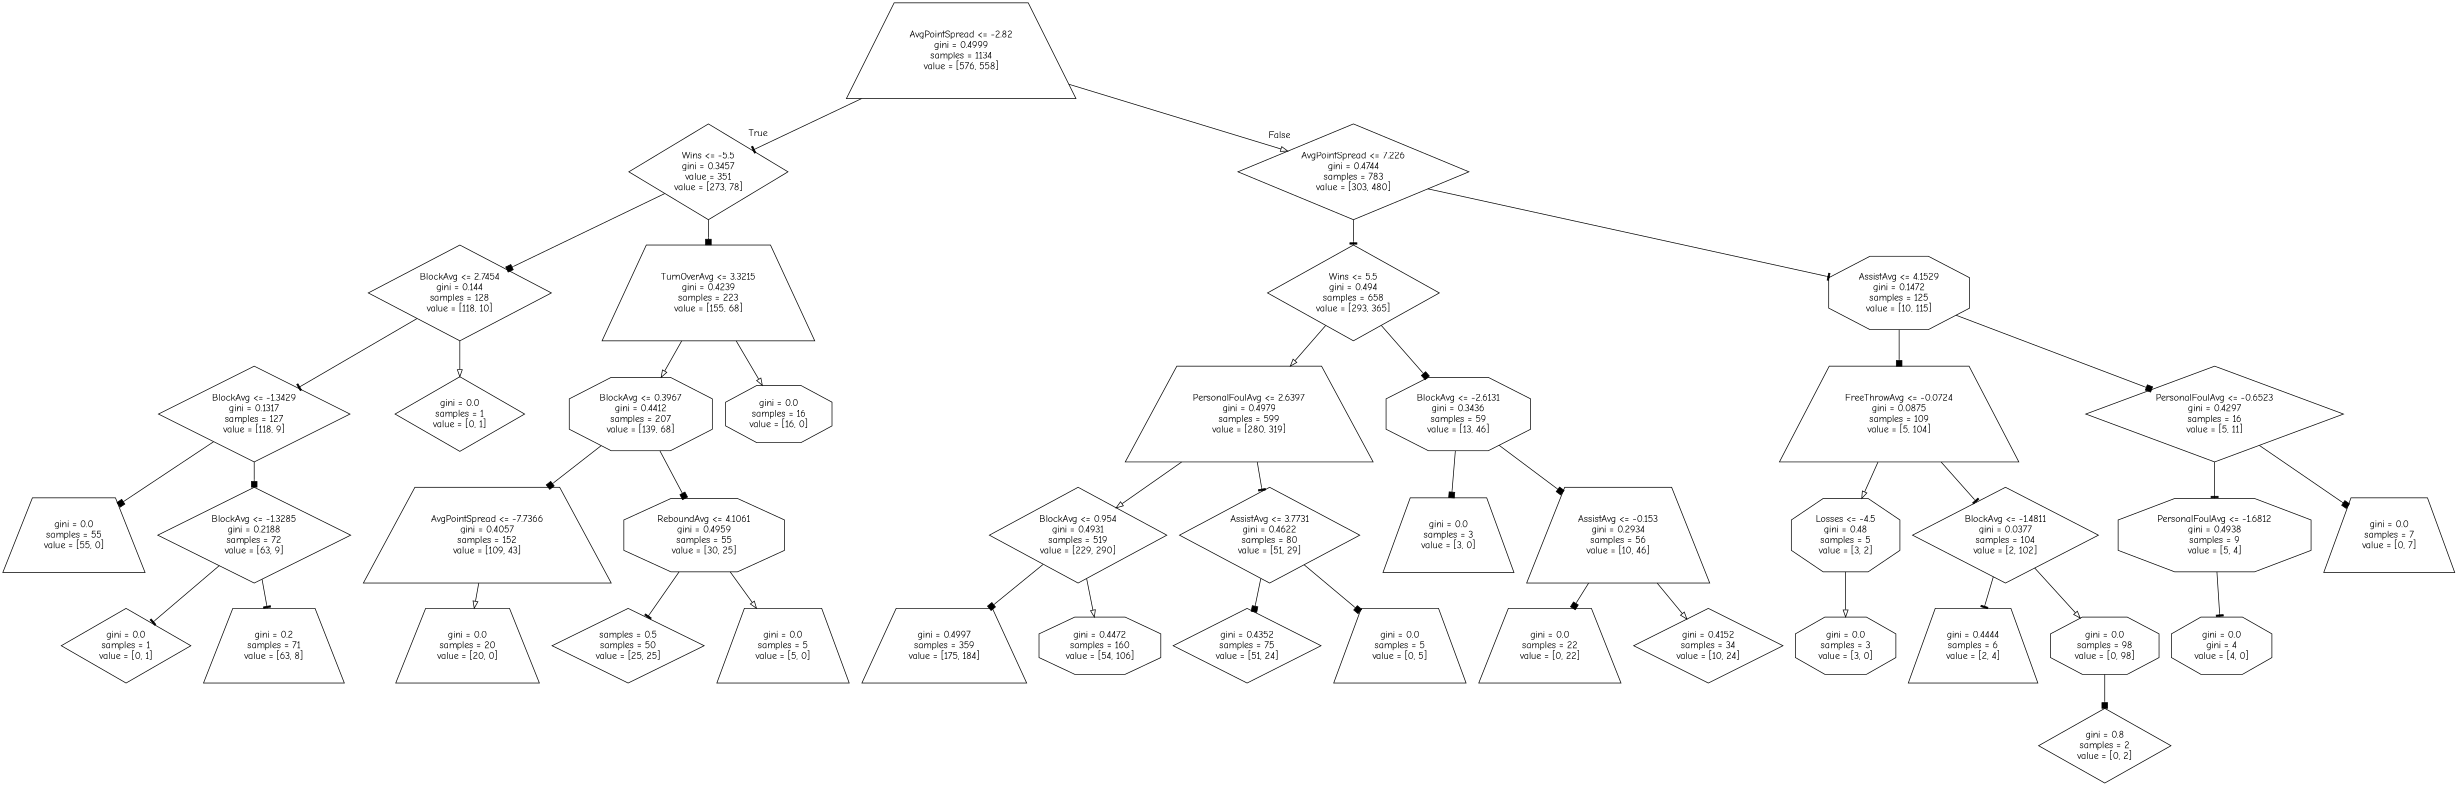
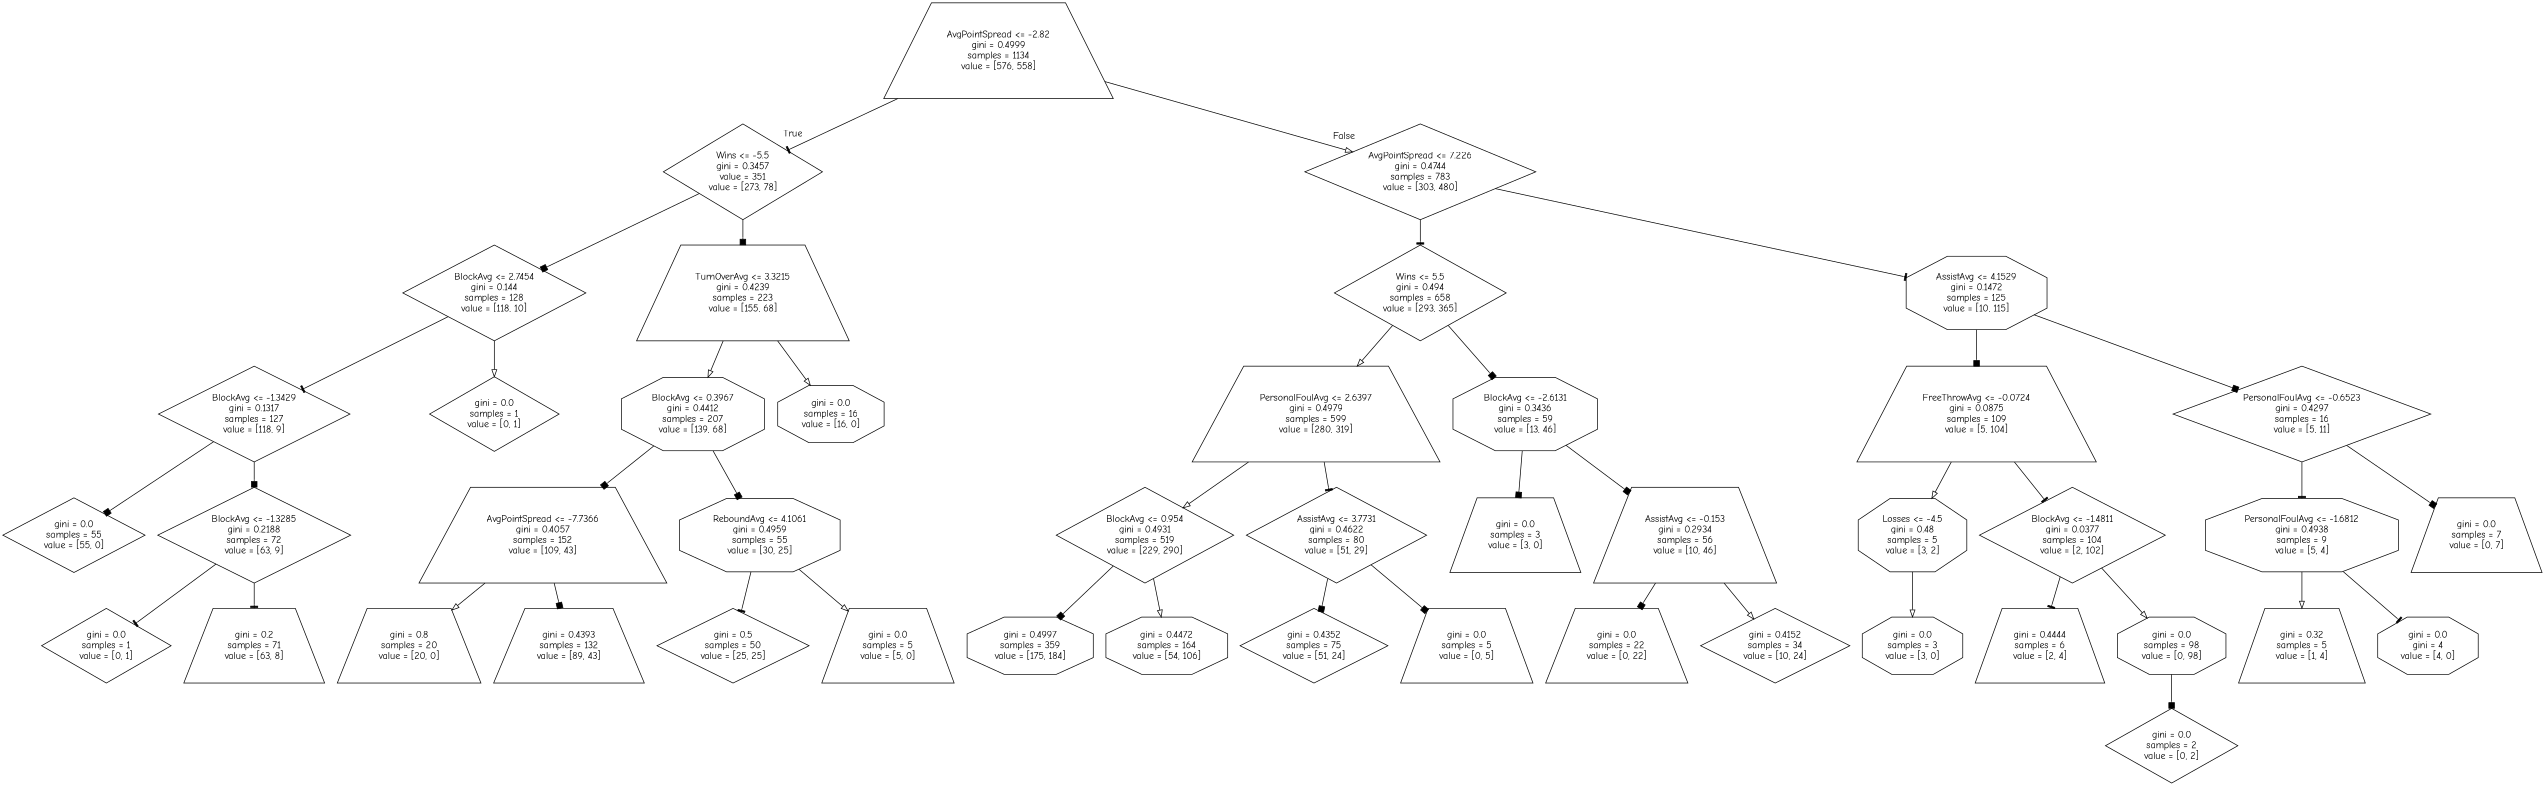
  digraph {
    fontname="Comic Neue"
    node [fontname="Comic Neue" shape=trapezium]
    edge [arrowhead=box fontname="Comic Neue"]
    n1 [label="AvgPointSpread <= -2.82\ngini = 0.4999\nsamples = 1134\nvalue = [576, 558]"]
    n2 [label="Wins <= -5.5\ngini = 0.3457\nvalue = 351\nvalue = [273, 78]" shape=diamond]
    n3 [label="AvgPointSpread <= 7.226\ngini = 0.4744\nsamples = 783\nvalue = [303, 480]" shape=diamond]
    n4 [label="BlockAvg <= 2.7454\ngini = 0.144\nsamples = 128\nvalue = [118, 10]" shape=diamond]
    n5 [label="TurnOverAvg <= 3.3215\ngini = 0.4239\nsamples = 223\nvalue = [155, 68]"]
    n6 [label="Wins <= 5.5\ngini = 0.494\nsamples = 658\nvalue = [293, 365]" shape=diamond]
    n7 [label="AssistAvg <= 4.1529\ngini = 0.1472\nsamples = 125\nvalue = [10, 115]" shape=octagon]
    n8 [label="BlockAvg <= -1.3429\ngini = 0.1317\nsamples = 127\nvalue = [118, 9]" shape=diamond]
    n9 [label="gini = 0.0\nsamples = 1\nvalue = [0, 1]" shape=diamond]
    n10 [label="BlockAvg <= 0.3967\ngini = 0.4412\nsamples = 207\nvalue = [139, 68]" shape=octagon]
    n11 [label="gini = 0.0\nsamples = 16\nvalue = [16, 0]" shape=octagon]
-   n12 [label="gini = 0.0\nsamples = 55\nvalue = [55, 0]"]
+   n12 [label="gini = 0.0\nsamples = 55\nvalue = [55, 0]" shape=diamond]
    n13 [label="BlockAvg <= -1.3285\ngini = 0.2188\nsamples = 72\nvalue = [63, 9]" shape=diamond]
    n14 [label="gini = 0.0\nsamples = 1\nvalue = [0, 1]" shape=diamond]
    n15 [label="gini = 0.2\nsamples = 71\nvalue = [63, 8]"]
    n16 [label="AvgPointSpread <= -7.7366\ngini = 0.4057\nsamples = 152\nvalue = [109, 43]"]
    n17 [label="ReboundAvg <= 4.1061\ngini = 0.4959\nsamples = 55\nvalue = [30, 25]" shape=octagon]
-   n18 [label="gini = 0.0\nsamples = 20\nvalue = [20, 0]"]
-   n20 [label="samples = 0.5\nsamples = 50\nvalue = [25, 25]" shape=diamond]
+   n18 [label="gini = 0.8\nsamples = 20\nvalue = [20, 0]"]
+   n19 [label="gini = 0.4393\nsamples = 132\nvalue = [89, 43]"]
+   n20 [label="gini = 0.5\nsamples = 50\nvalue = [25, 25]" shape=diamond]
    n21 [label="gini = 0.0\nsamples = 5\nvalue = [5, 0]"]
    n22 [label="PersonalFoulAvg <= 2.6397\ngini = 0.4979\nsamples = 599\nvalue = [280, 319]"]
    n23 [label="BlockAvg <= -2.6131\ngini = 0.3436\nsamples = 59\nvalue = [13, 46]" shape=octagon]
    n24 [label="FreeThrowAvg <= -0.0724\ngini = 0.0875\nsamples = 109\nvalue = [5, 104]"]
    n25 [label="PersonalFoulAvg <= -0.6523\ngini = 0.4297\nsamples = 16\nvalue = [5, 11]" shape=diamond]
    n26 [label="BlockAvg <= 0.954\ngini = 0.4931\nsamples = 519\nvalue = [229, 290]" shape=diamond]
    n27 [label="AssistAvg <= 3.7731\ngini = 0.4622\nsamples = 80\nvalue = [51, 29]" shape=diamond]
    n28 [label="gini = 0.0\nsamples = 3\nvalue = [3, 0]"]
    n29 [label="AssistAvg <= -0.153\ngini = 0.2934\nsamples = 56\nvalue = [10, 46]"]
-   n30 [label="gini = 0.4997\nsamples = 359\nvalue = [175, 184]"]
-   n31 [label="gini = 0.4472\nsamples = 160\nvalue = [54, 106]" shape=octagon]
+   n30 [label="gini = 0.4997\nsamples = 359\nvalue = [175, 184]" shape=octagon]
+   n31 [label="gini = 0.4472\nsamples = 164\nvalue = [54, 106]" shape=octagon]
    n32 [label="gini = 0.4352\nsamples = 75\nvalue = [51, 24]" shape=diamond]
    n33 [label="gini = 0.0\nsamples = 5\nvalue = [0, 5]"]
    n34 [label="gini = 0.0\nsamples = 22\nvalue = [0, 22]"]
    n35 [label="gini = 0.4152\nsamples = 34\nvalue = [10, 24]" shape=diamond]
    n36 [label="Losses <= -4.5\ngini = 0.48\nsamples = 5\nvalue = [3, 2]" shape=octagon]
    n37 [label="BlockAvg <= -1.4811\ngini = 0.0377\nsamples = 104\nvalue = [2, 102]" shape=diamond]
    n38 [label="PersonalFoulAvg <= -1.6812\ngini = 0.4938\nsamples = 9\nvalue = [5, 4]" shape=octagon]
    n39 [label="gini = 0.0\nsamples = 7\nvalue = [0, 7]"]
    n40 [label="gini = 0.0\nsamples = 3\nvalue = [3, 0]" shape=octagon]
    n41 [label="gini = 0.4444\nsamples = 6\nvalue = [2, 4]"]
    n42 [label="gini = 0.0\nsamples = 98\nvalue = [0, 98]" shape=octagon]
-   n43 [label="gini = 0.8\nsamples = 2\nvalue = [0, 2]" shape=diamond]
+   n43 [label="gini = 0.0\nsamples = 2\nvalue = [0, 2]" shape=diamond]
+   n44 [label="gini = 0.32\nsamples = 5\nvalue = [1, 4]"]
    n45 [label="gini = 0.0\ngini = 4\nvalue = [4, 0]" shape=octagon]
    n1 -> n2 [arrowhead=tee headlabel=True labelangle=45 labeldistance=2.5]
    n1 -> n3 [arrowhead=onormal headlabel=False labelangle=-45 labeldistance=2.5]
    n2 -> n4
    n2 -> n5
    n3 -> n6 [arrowhead=tee]
    n3 -> n7 [arrowhead=tee]
    n4 -> n8 [arrowhead=tee]
    n4 -> n9 [arrowhead=onormal]
    n5 -> n10 [arrowhead=onormal]
    n5 -> n11 [arrowhead=onormal]
    n6 -> n22 [arrowhead=onormal]
    n6 -> n23
    n7 -> n24
    n7 -> n25
    n8 -> n12
    n8 -> n13
    n10 -> n16
    n10 -> n17
    n13 -> n14 [arrowhead=tee]
    n13 -> n15 [arrowhead=tee]
    n16 -> n18 [arrowhead=onormal]
+   n16 -> n19
    n17 -> n20 [arrowhead=tee]
    n17 -> n21 [arrowhead=onormal]
    n22 -> n26 [arrowhead=onormal]
    n22 -> n27 [arrowhead=tee]
    n23 -> n28
    n23 -> n29
    n24 -> n36 [arrowhead=onormal]
    n24 -> n37 [arrowhead=tee]
    n25 -> n38 [arrowhead=tee]
    n25 -> n39
    n26 -> n30
    n26 -> n31 [arrowhead=onormal]
    n27 -> n32
    n27 -> n33
    n29 -> n34
    n29 -> n35 [arrowhead=onormal]
    n36 -> n40 [arrowhead=onormal]
    n37 -> n41 [arrowhead=tee]
    n37 -> n42 [arrowhead=onormal]
+   n38 -> n44 [arrowhead=onormal]
    n38 -> n45 [arrowhead=tee]
    n42 -> n43
  }
